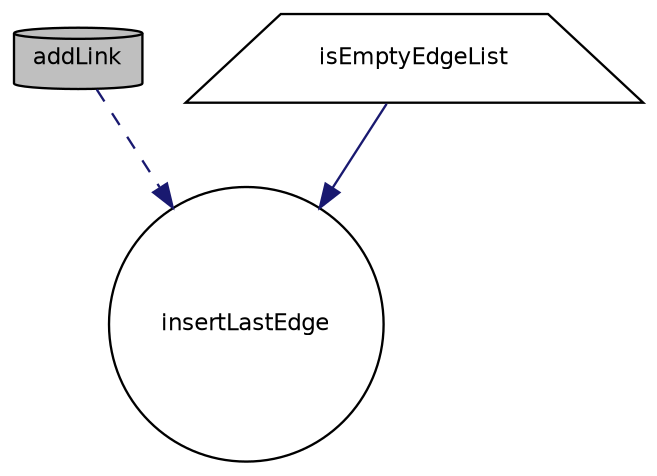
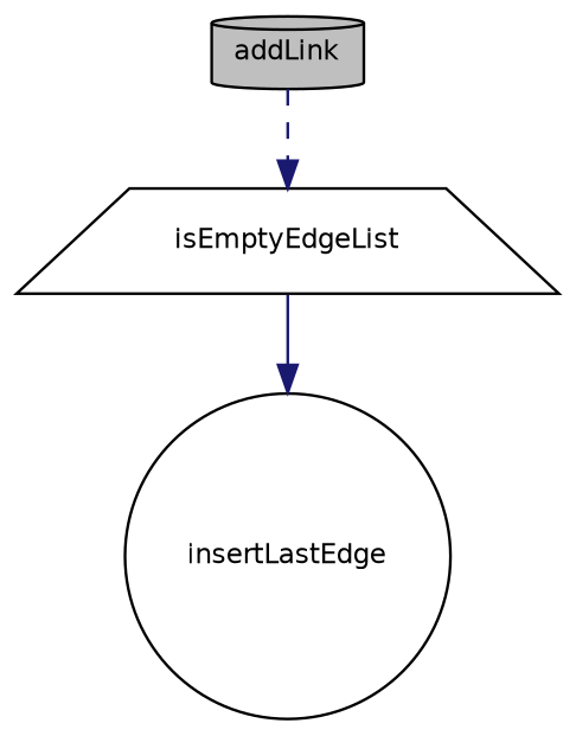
  digraph {
    rankdir=TB
    node [color=black fillcolor=white fontname=Helvetica fontsize=10 style=filled]
    edge [color=midnightblue fontname=Helvetica fontsize=10 labelfontname=Helvetica labelfontsize=10]
    n1 [fillcolor=grey75 fontcolor=black height=0.2 label=addLink shape=cylinder width=0.4]
    n2 [height=0.2 label=insertLastEdge shape=circle width=0.4]
    n3 [height=0.2 label=isEmptyEdgeList shape=trapezium width=0.4]
-   n1 -> n2 [style=dashed]
+   n1 -> n3 [style=dashed]
    n3 -> n2 [style=solid]
  }
